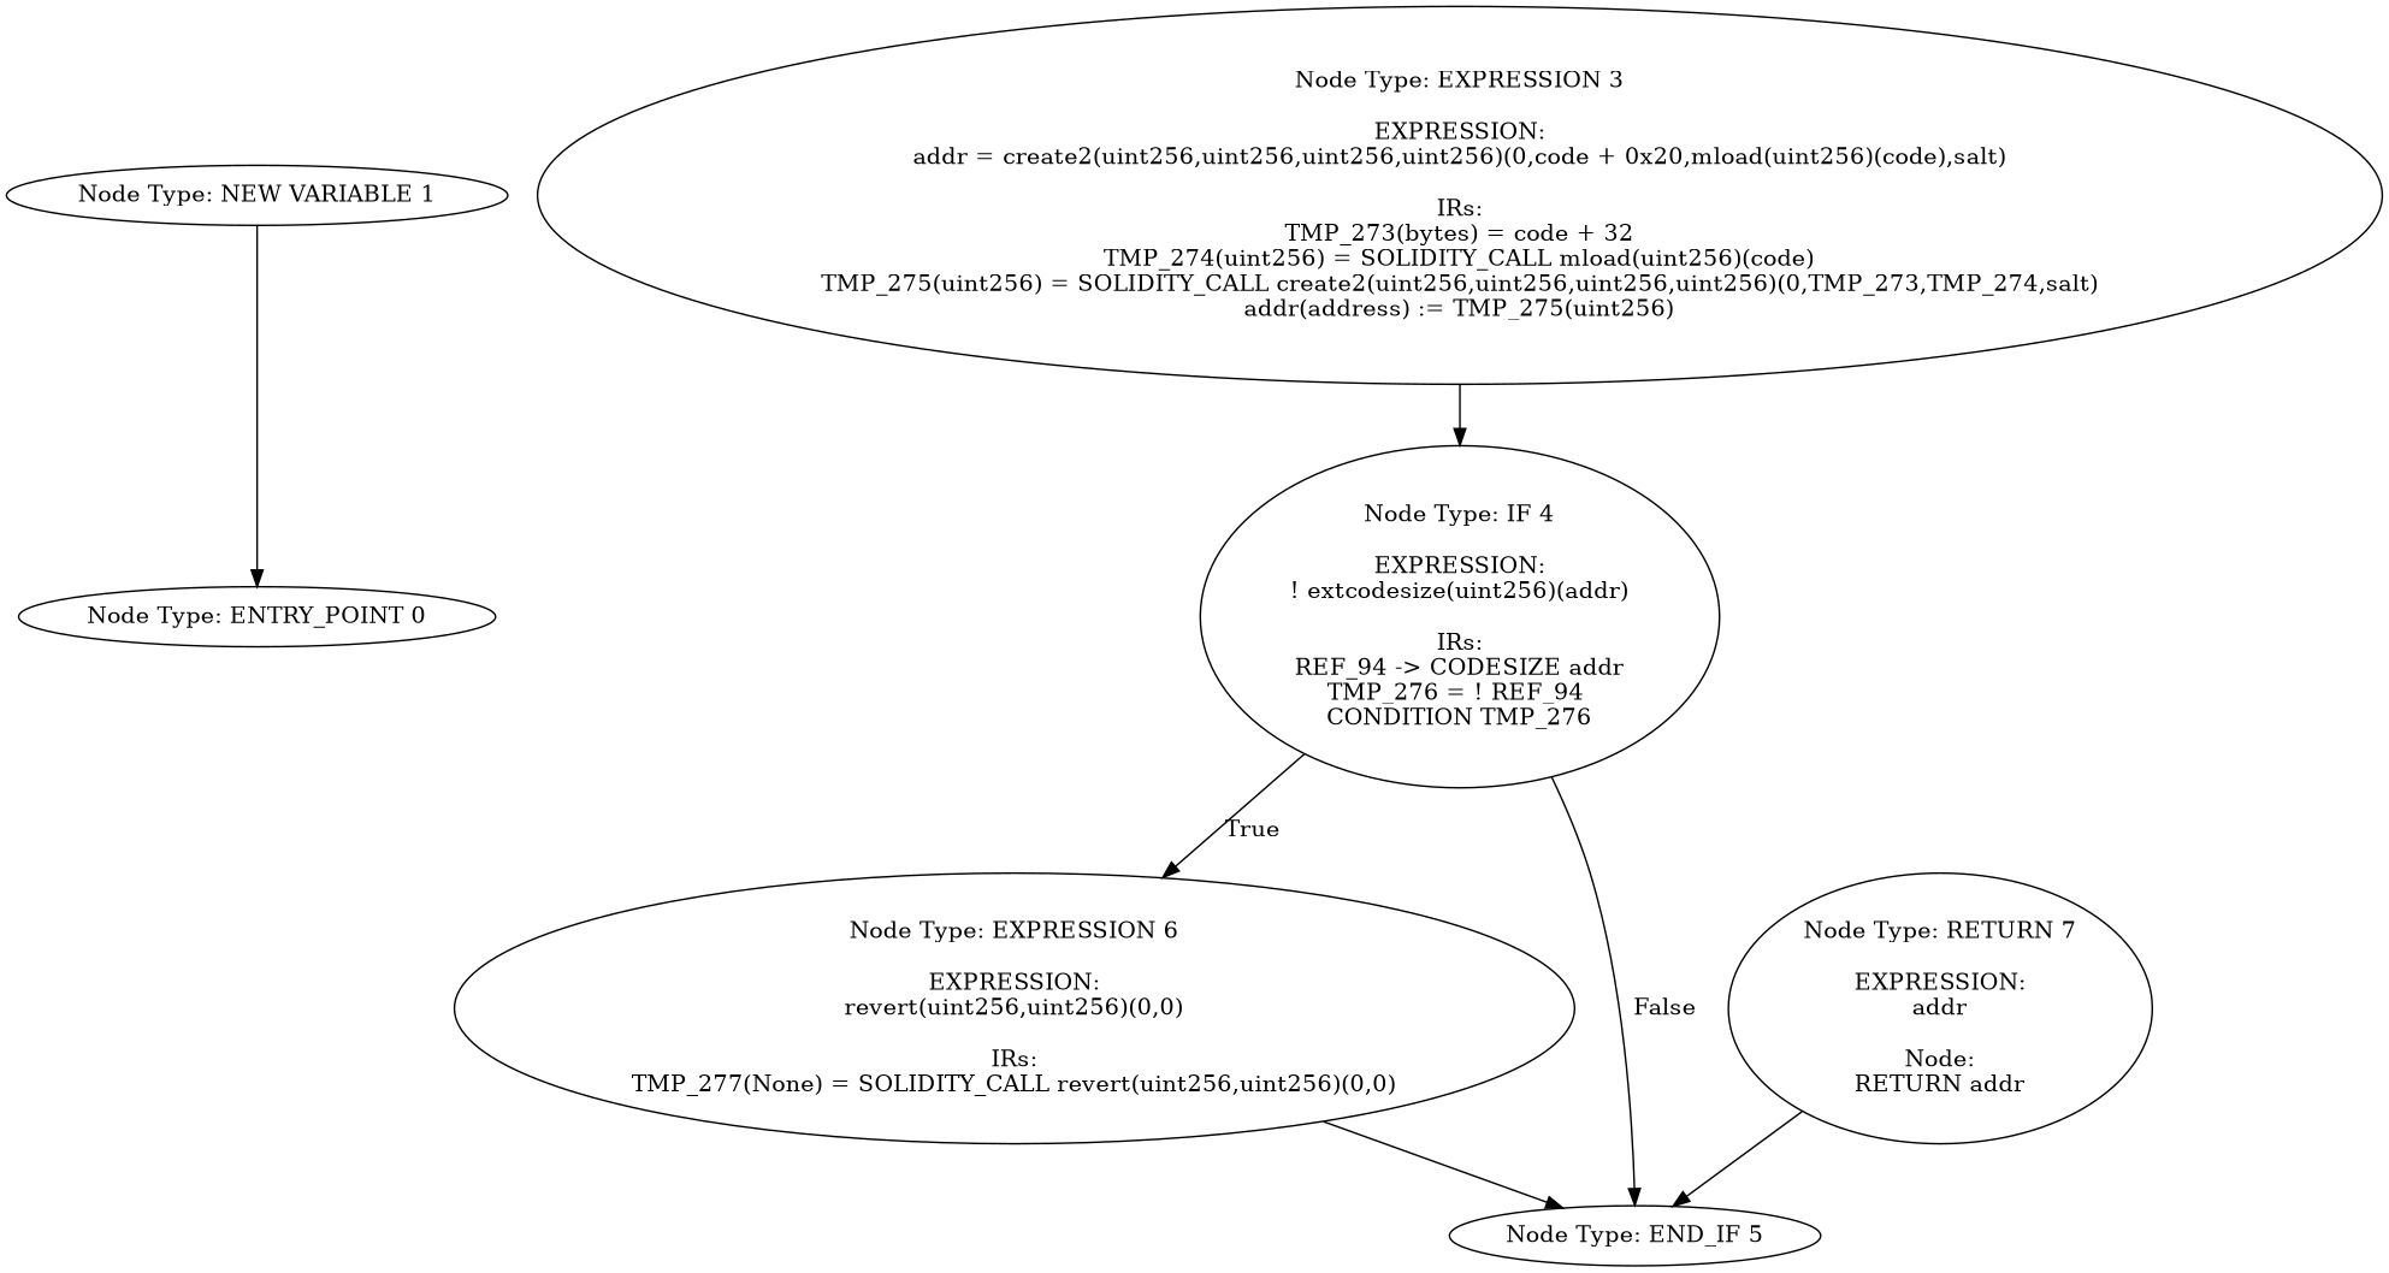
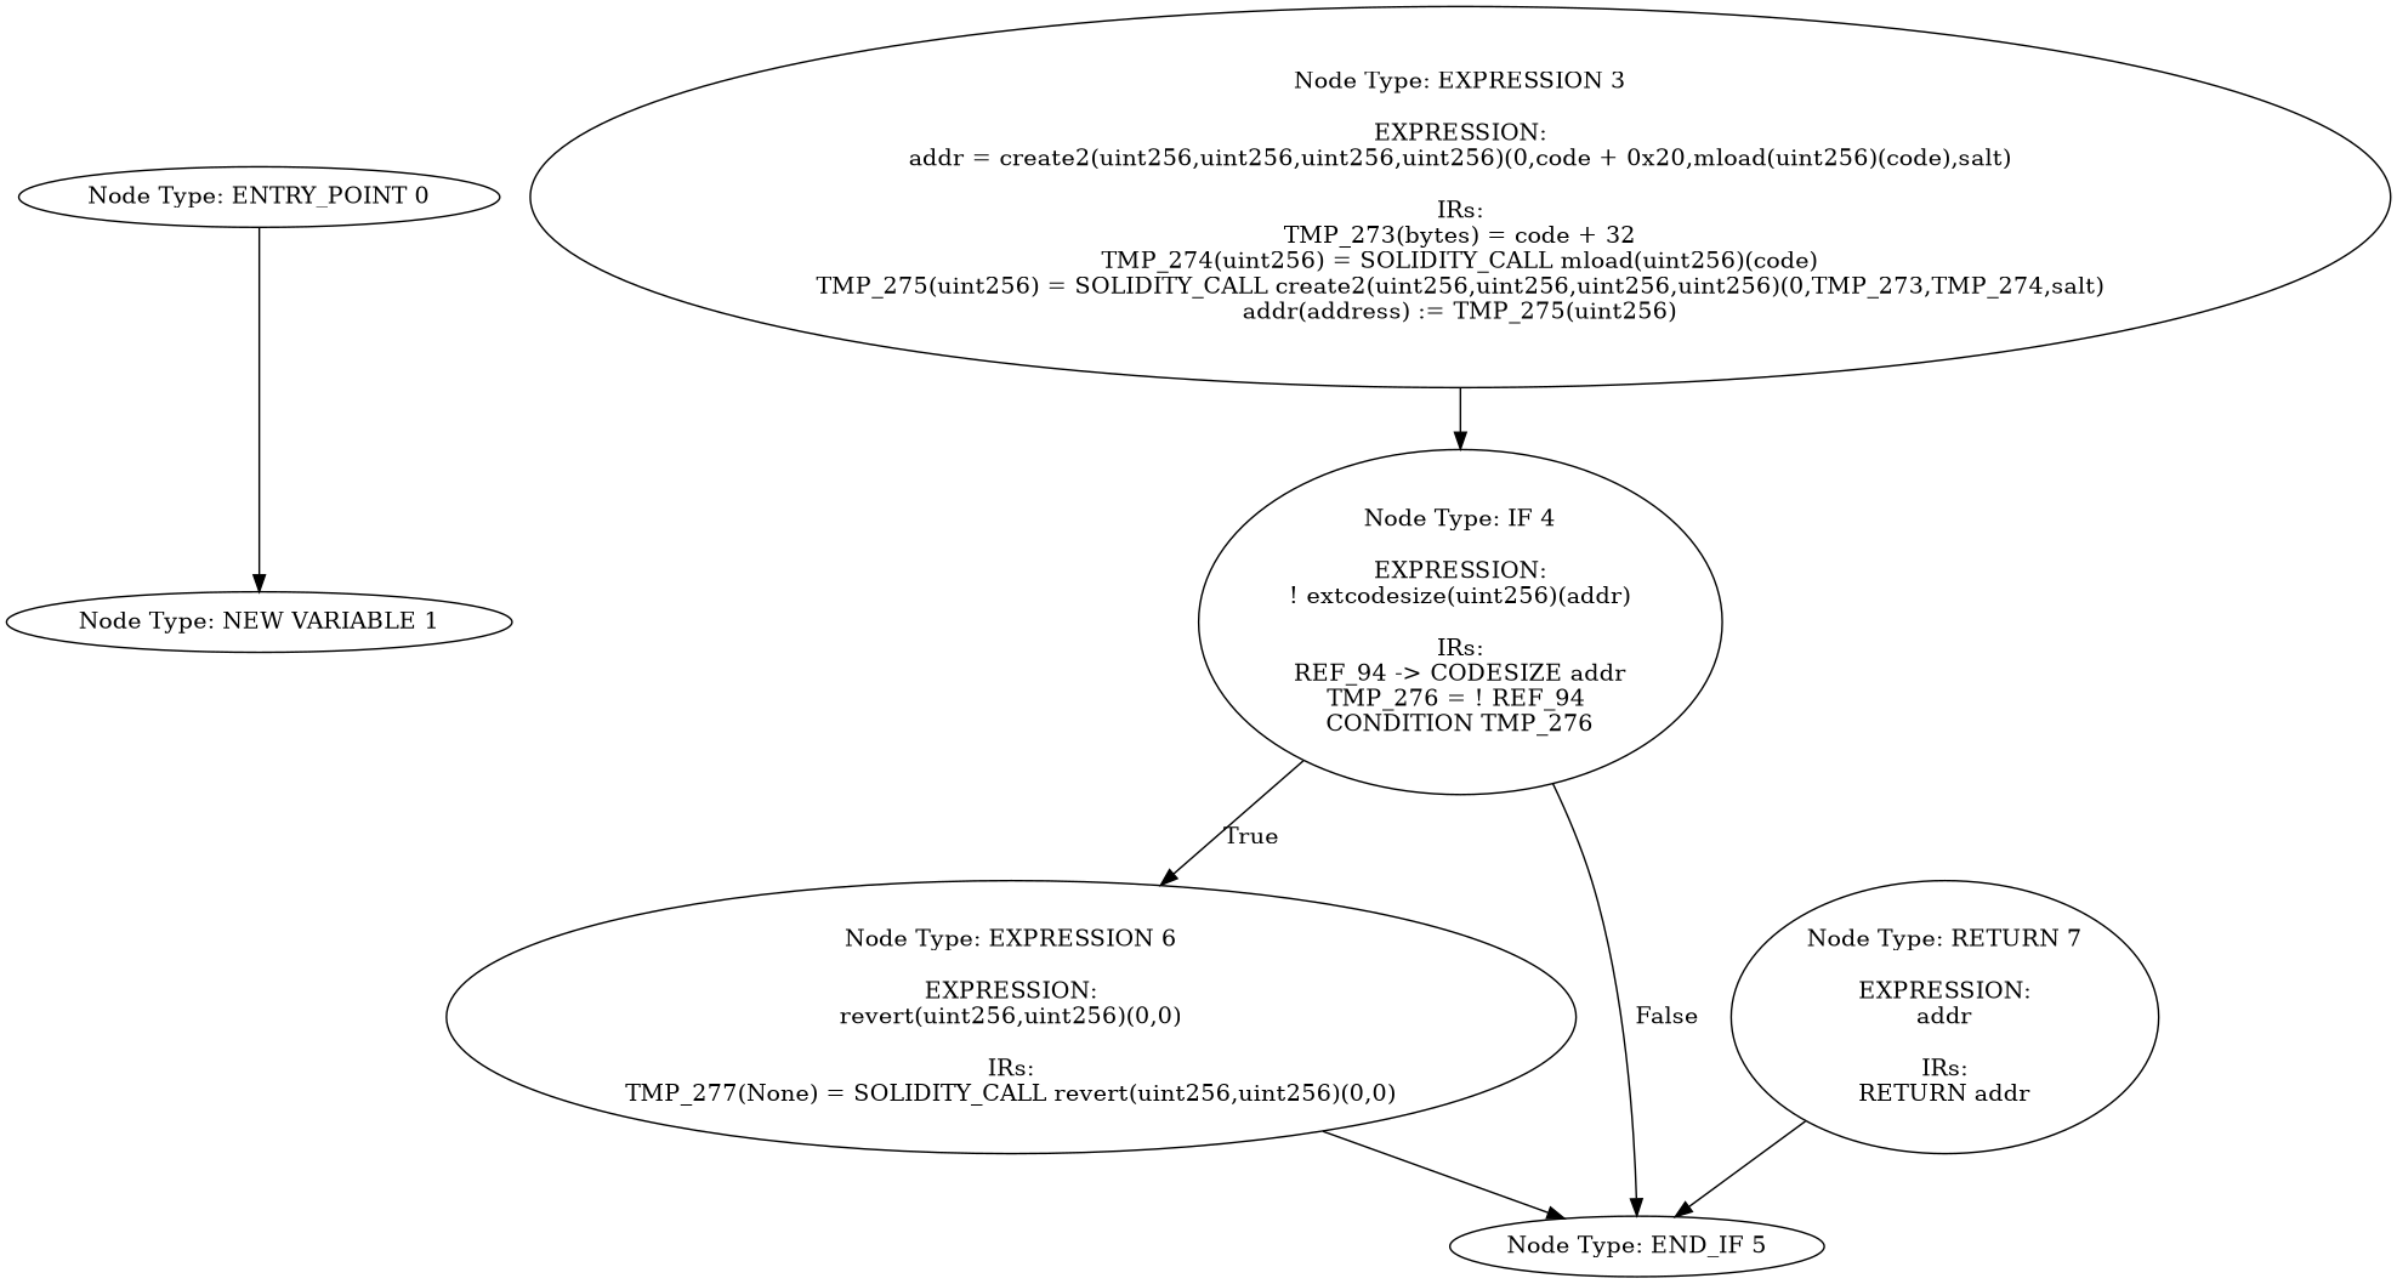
  digraph {
    n1 [label="Node Type: ENTRY_POINT 0\n"]
    n2 [label="Node Type: NEW VARIABLE 1\n"]
    n3 [label="Node Type: EXPRESSION 3\n\nEXPRESSION:\naddr = create2(uint256,uint256,uint256,uint256)(0,code + 0x20,mload(uint256)(code),salt)\n\nIRs:\nTMP_273(bytes) = code + 32\nTMP_274(uint256) = SOLIDITY_CALL mload(uint256)(code)\nTMP_275(uint256) = SOLIDITY_CALL create2(uint256,uint256,uint256,uint256)(0,TMP_273,TMP_274,salt)\naddr(address) := TMP_275(uint256)"]
    n4 [label="Node Type: IF 4\n\nEXPRESSION:\n! extcodesize(uint256)(addr)\n\nIRs:\nREF_94 -> CODESIZE addr\nTMP_276 = ! REF_94 \nCONDITION TMP_276"]
    n5 [label="Node Type: EXPRESSION 6\n\nEXPRESSION:\nrevert(uint256,uint256)(0,0)\n\nIRs:\nTMP_277(None) = SOLIDITY_CALL revert(uint256,uint256)(0,0)"]
    n6 [label="Node Type: END_IF 5\n"]
-   n7 [label="Node Type: RETURN 7\n\nEXPRESSION:\naddr\n\nNode:\nRETURN addr"]
-   n2 -> n1
+   n7 [label="Node Type: RETURN 7\n\nEXPRESSION:\naddr\n\nIRs:\nRETURN addr"]
+   n1 -> n2
    n3 -> n4
    n4 -> n5 [label=True]
    n4 -> n6 [label=False]
    n5 -> n6
    n7 -> n6
  }
